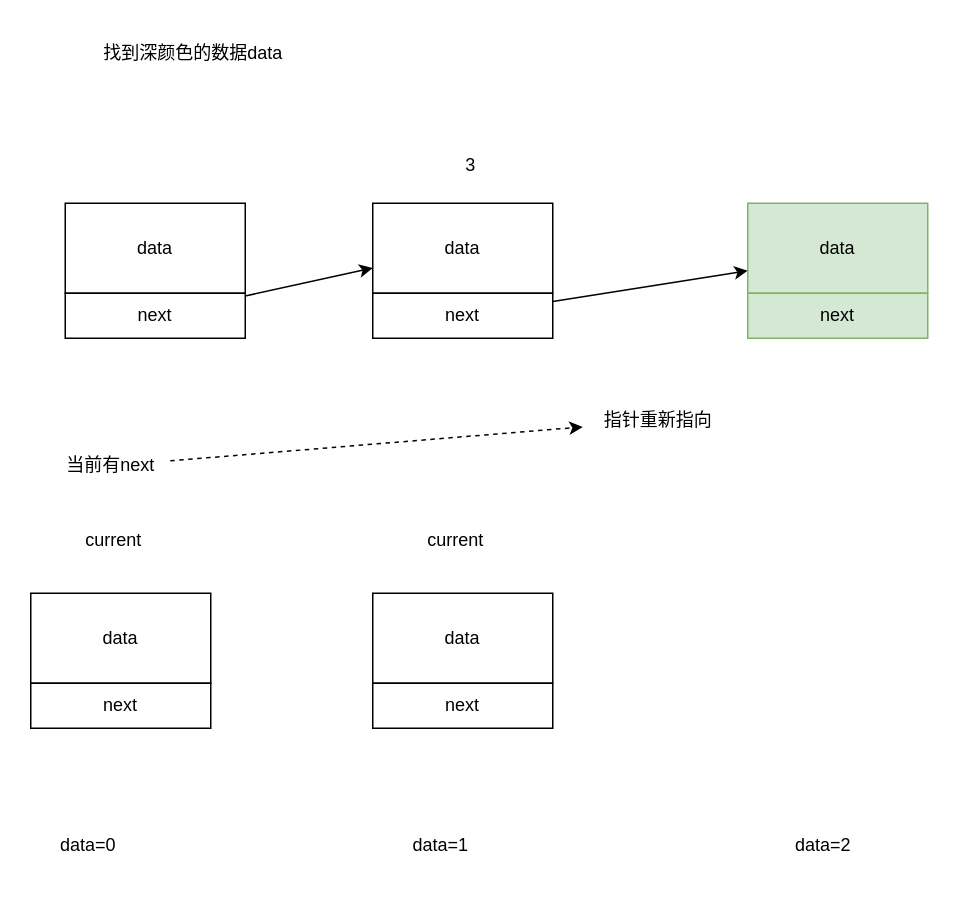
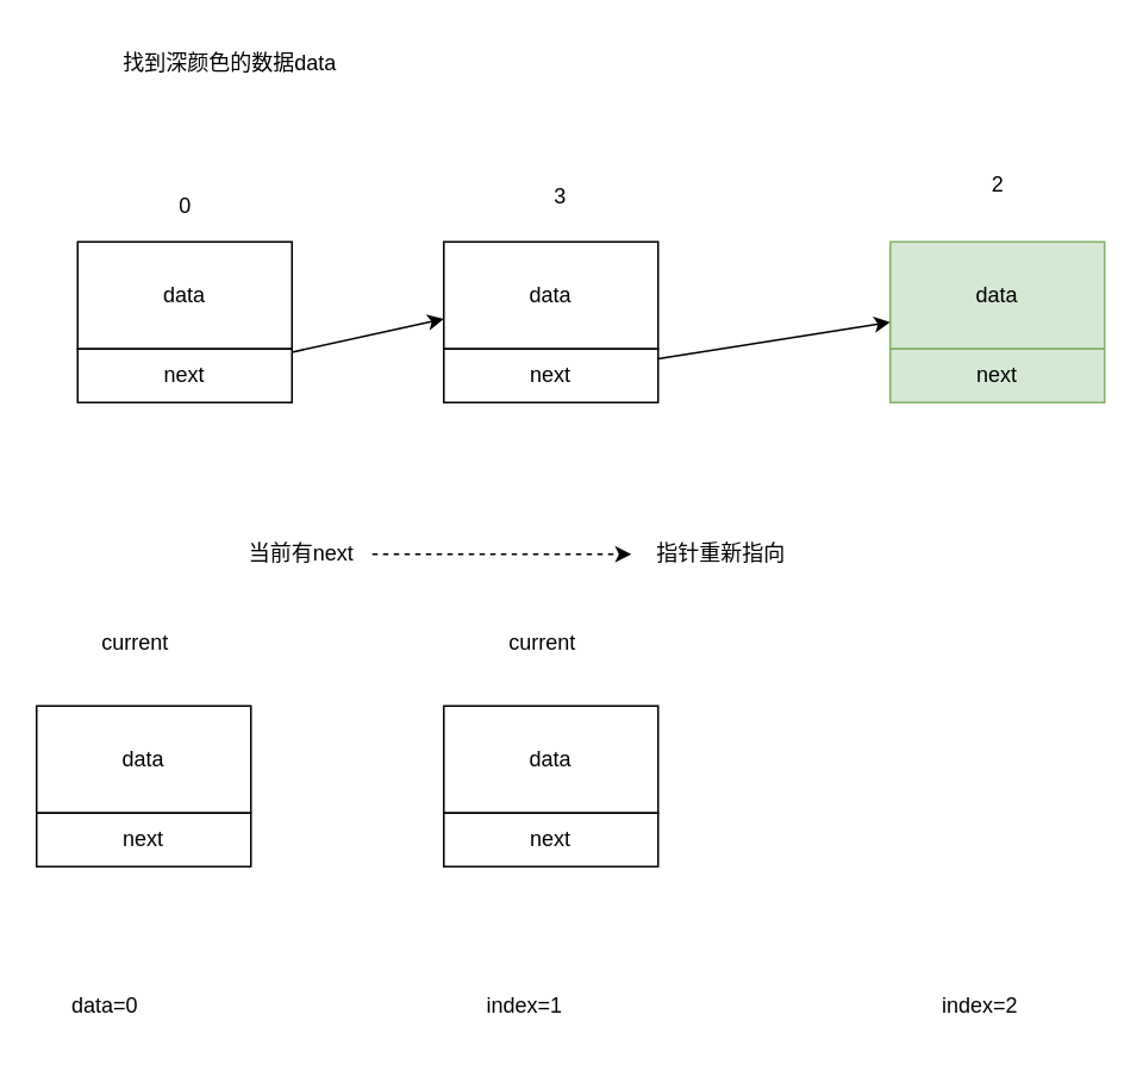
  <mxCell id="0" />
  <mxCell id="1" parent="0" />
  <mxCell id="2" value="data&lt;br&gt;" style="rounded=0;whiteSpace=wrap;html=1;" parent="1" vertex="1"><mxGeometry x="43" y="135" width="120" height="60" as="geometry" /></mxCell>
  <mxCell id="3" style="edgeStyle=none;html=1;" parent="1" source="4" target="11" edge="1"><mxGeometry relative="1" as="geometry" /></mxCell>
  <mxCell id="4" value="next" style="rounded=0;whiteSpace=wrap;html=1;" parent="1" vertex="1"><mxGeometry x="43" y="195" width="120" height="30" as="geometry" /></mxCell>
+ <mxCell id="5" value="0" style="text;html=1;align=center;verticalAlign=middle;resizable=0;points=[];autosize=1;strokeColor=none;fillColor=none;" parent="1" vertex="1"><mxGeometry x="88" y="100" width="30" height="30" as="geometry" /></mxCell>
  <mxCell id="6" value="" style="group" parent="1" vertex="1" connectable="0"><mxGeometry x="498" y="75" width="120" height="150" as="geometry" /></mxCell>
  <mxCell id="7" value="data&lt;br&gt;" style="rounded=0;whiteSpace=wrap;html=1;fillColor=#d5e8d4;strokeColor=#82b366;" parent="6" vertex="1"><mxGeometry y="60" width="120" height="60" as="geometry" /></mxCell>
  <mxCell id="8" value="next" style="rounded=0;whiteSpace=wrap;html=1;fillColor=#d5e8d4;strokeColor=#82b366;" parent="6" vertex="1"><mxGeometry y="120" width="120" height="30" as="geometry" /></mxCell>
+ <mxCell id="9" value="2" style="text;html=1;align=center;verticalAlign=middle;resizable=0;points=[];autosize=1;strokeColor=none;fillColor=none;" vertex="1" parent="6"><mxGeometry x="45" y="13" width="30" height="30" as="geometry" /></mxCell>
  <mxCell id="10" value="" style="group" parent="1" vertex="1" connectable="0"><mxGeometry x="248" y="135" width="120" height="90" as="geometry" /></mxCell>
  <mxCell id="11" value="data&lt;br&gt;" style="rounded=0;whiteSpace=wrap;html=1;" parent="10" vertex="1"><mxGeometry width="120" height="60" as="geometry" /></mxCell>
  <mxCell id="12" value="next" style="rounded=0;whiteSpace=wrap;html=1;" parent="10" vertex="1"><mxGeometry y="60" width="120" height="30" as="geometry" /></mxCell>
  <mxCell id="13" value="3" style="text;html=1;align=center;verticalAlign=middle;resizable=0;points=[];autosize=1;strokeColor=none;fillColor=none;" parent="1" vertex="1"><mxGeometry x="298" y="95" width="30" height="30" as="geometry" /></mxCell>
  <mxCell id="14" value="" style="group" parent="1" vertex="1" connectable="0"><mxGeometry x="20" y="345" width="120" height="140" as="geometry" /></mxCell>
  <mxCell id="15" value="" style="group" parent="14" vertex="1" connectable="0"><mxGeometry y="50" width="120" height="90" as="geometry" /></mxCell>
  <mxCell id="16" value="data&lt;br&gt;" style="rounded=0;whiteSpace=wrap;html=1;" parent="15" vertex="1"><mxGeometry width="120" height="60" as="geometry" /></mxCell>
  <mxCell id="17" value="next" style="rounded=0;whiteSpace=wrap;html=1;" parent="15" vertex="1"><mxGeometry y="60" width="120" height="30" as="geometry" /></mxCell>
  <mxCell id="18" value="current" style="text;html=1;align=center;verticalAlign=middle;resizable=0;points=[];autosize=1;strokeColor=none;fillColor=none;" parent="14" vertex="1"><mxGeometry x="25" width="60" height="30" as="geometry" /></mxCell>
  <mxCell id="19" value="" style="group" parent="1" vertex="1" connectable="0"><mxGeometry x="248" y="345" width="120" height="140" as="geometry" /></mxCell>
  <mxCell id="20" value="" style="group" parent="19" vertex="1" connectable="0"><mxGeometry y="50" width="120" height="90" as="geometry" /></mxCell>
  <mxCell id="21" value="data&lt;br&gt;" style="rounded=0;whiteSpace=wrap;html=1;" parent="20" vertex="1"><mxGeometry width="120" height="60" as="geometry" /></mxCell>
  <mxCell id="22" value="next" style="rounded=0;whiteSpace=wrap;html=1;" parent="20" vertex="1"><mxGeometry y="60" width="120" height="30" as="geometry" /></mxCell>
  <mxCell id="23" value="current" style="text;html=1;align=center;verticalAlign=middle;resizable=0;points=[];autosize=1;strokeColor=none;fillColor=none;" parent="19" vertex="1"><mxGeometry x="25" width="60" height="30" as="geometry" /></mxCell>
  <mxCell id="24" style="edgeStyle=none;html=1;dashed=1;" parent="1" source="25" target="26" edge="1"><mxGeometry relative="1" as="geometry" /></mxCell>
- <mxCell id="25" value="当前有next" style="text;html=1;align=center;verticalAlign=middle;resizable=0;points=[];autosize=1;strokeColor=none;fillColor=none;" parent="1" vertex="1"><mxGeometry x="33" y="295" width="80" height="30" as="geometry" /></mxCell>
- <mxCell id="26" value="指针重新指向" style="text;html=1;align=center;verticalAlign=middle;resizable=0;points=[];autosize=1;strokeColor=none;fillColor=none;" parent="1" vertex="1"><mxGeometry x="388" y="265" width="100" height="30" as="geometry" /></mxCell>
+ <mxCell id="25" value="当前有next" style="text;html=1;align=center;verticalAlign=middle;resizable=0;points=[];autosize=1;strokeColor=none;fillColor=none;" parent="1" vertex="1"><mxGeometry x="128" y="295" width="80" height="30" as="geometry" /></mxCell>
+ <mxCell id="26" value="指针重新指向" style="text;html=1;align=center;verticalAlign=middle;resizable=0;points=[];autosize=1;strokeColor=none;fillColor=none;" parent="1" vertex="1"><mxGeometry x="353" y="295" width="100" height="30" as="geometry" /></mxCell>
  <mxCell id="27" style="edgeStyle=none;html=1;entryX=0;entryY=0.75;entryDx=0;entryDy=0;" parent="1" source="12" target="7" edge="1"><mxGeometry relative="1" as="geometry" /></mxCell>
  <mxCell id="28" value="找到深颜色的数据data" style="text;html=1;align=center;verticalAlign=middle;resizable=0;points=[];autosize=1;strokeColor=none;fillColor=none;" vertex="1" parent="1"><mxGeometry x="58" y="20" width="140" height="30" as="geometry" /></mxCell>
  <mxCell id="29" value="data=0" style="text;html=1;align=center;verticalAlign=middle;resizable=0;points=[];autosize=1;strokeColor=none;fillColor=none;" vertex="1" parent="1"><mxGeometry x="23" y="548" width="70" height="30" as="geometry" /></mxCell>
- <mxCell id="30" value="data=2" style="text;html=1;align=center;verticalAlign=middle;resizable=0;points=[];autosize=1;strokeColor=none;fillColor=none;" vertex="1" parent="1"><mxGeometry x="513" y="548" width="70" height="30" as="geometry" /></mxCell>
- <mxCell id="31" value="data=1" style="text;html=1;align=center;verticalAlign=middle;resizable=0;points=[];autosize=1;strokeColor=none;fillColor=none;" vertex="1" parent="1"><mxGeometry x="258" y="548" width="70" height="30" as="geometry" /></mxCell>
+ <mxCell id="30" value="index=2" style="text;html=1;align=center;verticalAlign=middle;resizable=0;points=[];autosize=1;strokeColor=none;fillColor=none;" vertex="1" parent="1"><mxGeometry x="513" y="548" width="70" height="30" as="geometry" /></mxCell>
+ <mxCell id="31" value="index=1" style="text;html=1;align=center;verticalAlign=middle;resizable=0;points=[];autosize=1;strokeColor=none;fillColor=none;" vertex="1" parent="1"><mxGeometry x="258" y="548" width="70" height="30" as="geometry" /></mxCell>
